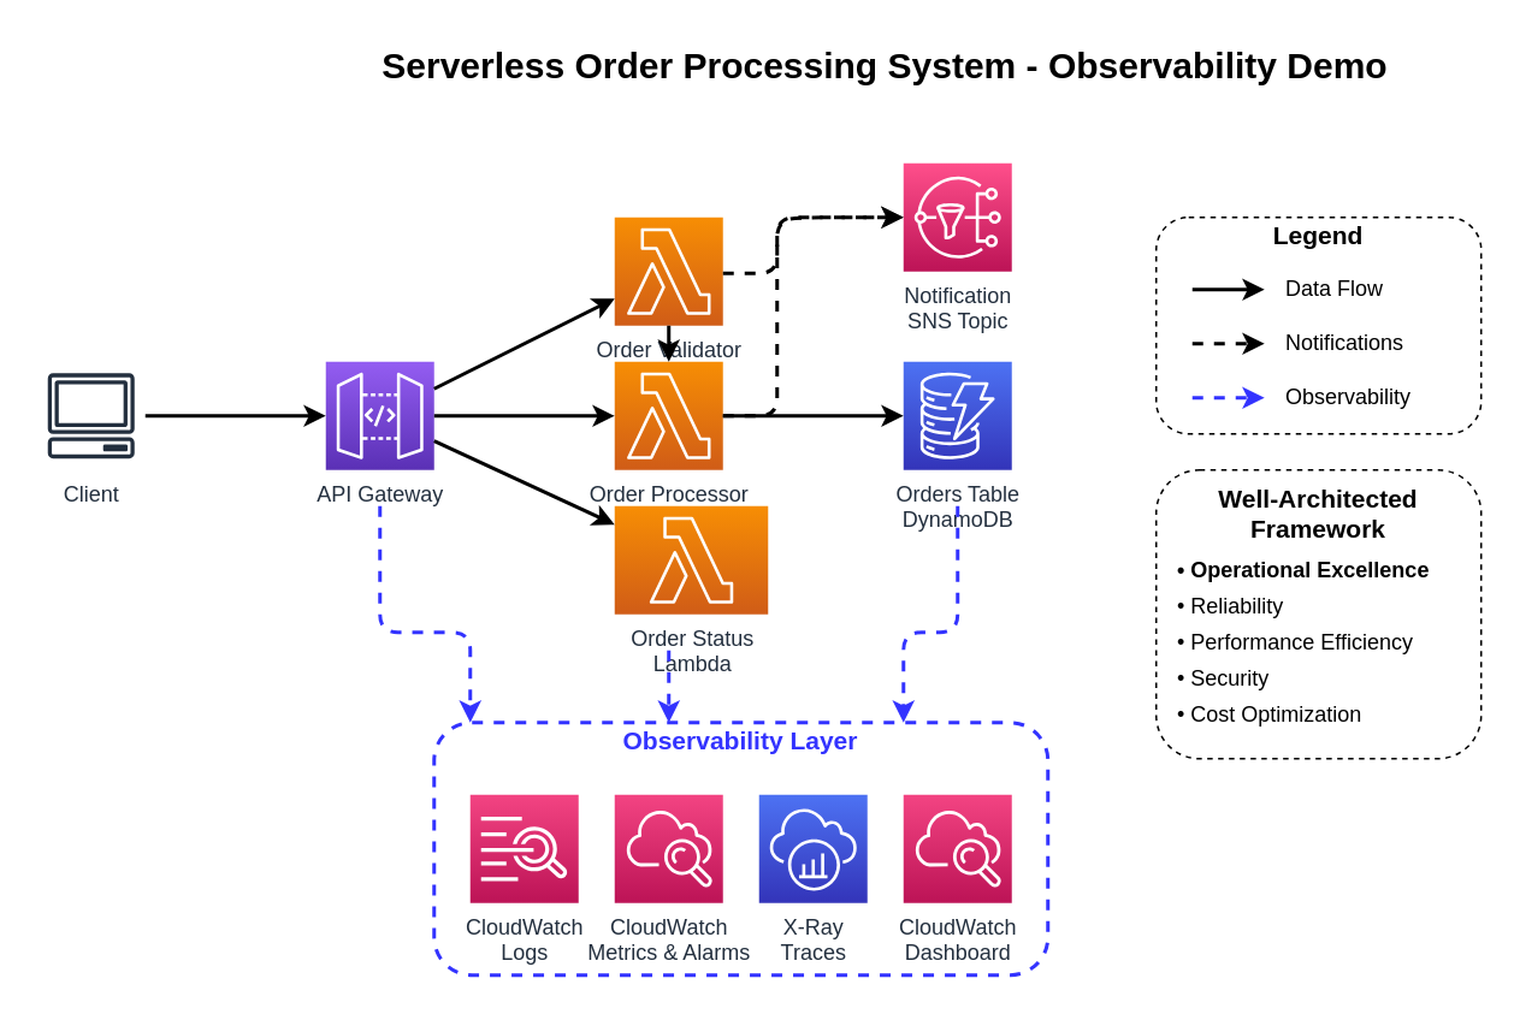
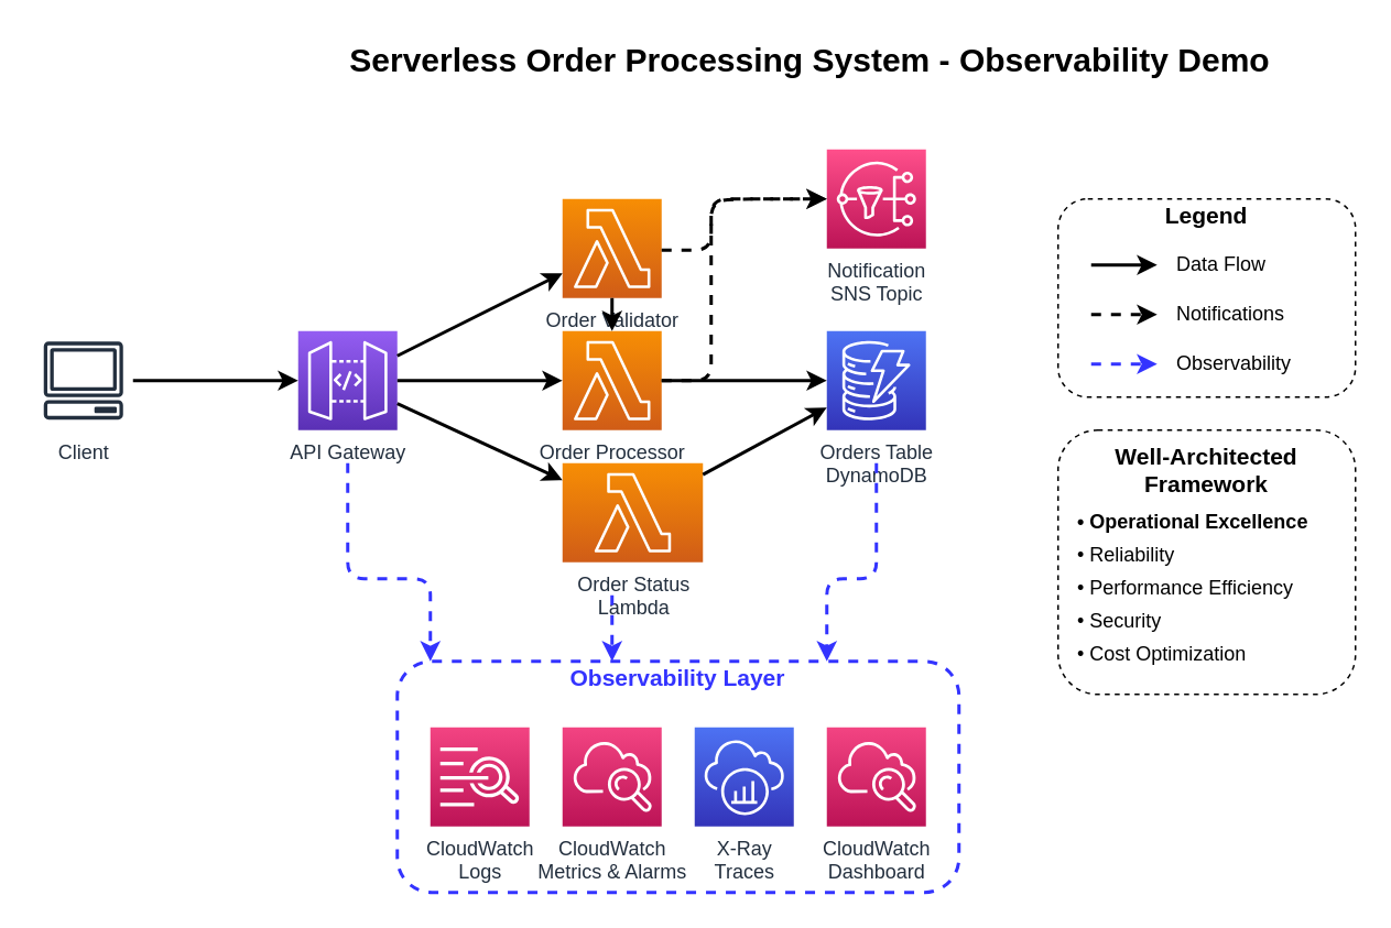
  <mxCell id="0" />
  <mxCell id="1" parent="0" />
  <mxCell id="2" value="Serverless Order Processing System - Observability Demo" style="text;html=1;strokeColor=none;fillColor=none;align=center;verticalAlign=middle;whiteSpace=wrap;rounded=0;fontSize=20;fontStyle=1" parent="1" vertex="1"><mxGeometry x="190" y="20" width="600" height="30" as="geometry" /></mxCell>
  <mxCell id="3" value="Client" style="outlineConnect=0;fontColor=#232F3E;gradientColor=none;strokeColor=#232F3E;fillColor=#ffffff;dashed=0;verticalLabelPosition=bottom;verticalAlign=top;align=center;html=1;fontSize=12;fontStyle=0;aspect=fixed;shape=mxgraph.aws4.resourceIcon;resIcon=mxgraph.aws4.client;" parent="1" vertex="1"><mxGeometry x="20" y="200" width="60" height="60" as="geometry" /></mxCell>
  <mxCell id="4" value="API Gateway" style="outlineConnect=0;fontColor=#232F3E;gradientColor=#945DF2;gradientDirection=north;fillColor=#5A30B5;strokeColor=#ffffff;dashed=0;verticalLabelPosition=bottom;verticalAlign=top;align=center;html=1;fontSize=12;fontStyle=0;aspect=fixed;shape=mxgraph.aws4.resourceIcon;resIcon=mxgraph.aws4.api_gateway;" parent="1" vertex="1"><mxGeometry x="180" y="200" width="60" height="60" as="geometry" /></mxCell>
  <mxCell id="5" value="Order Validator&lt;br&gt;Lambda" style="outlineConnect=0;fontColor=#232F3E;gradientColor=#F78E04;gradientDirection=north;fillColor=#D05C17;strokeColor=#ffffff;dashed=0;verticalLabelPosition=bottom;verticalAlign=top;align=center;html=1;fontSize=12;fontStyle=0;aspect=fixed;shape=mxgraph.aws4.resourceIcon;resIcon=mxgraph.aws4.lambda;" parent="1" vertex="1"><mxGeometry x="340" y="120" width="60" height="60" as="geometry" /></mxCell>
  <mxCell id="6" value="Order Processor&lt;br&gt;Lambda" style="outlineConnect=0;fontColor=#232F3E;gradientColor=#F78E04;gradientDirection=north;fillColor=#D05C17;strokeColor=#ffffff;dashed=0;verticalLabelPosition=bottom;verticalAlign=top;align=center;html=1;fontSize=12;fontStyle=0;aspect=fixed;shape=mxgraph.aws4.resourceIcon;resIcon=mxgraph.aws4.lambda;" parent="1" vertex="1"><mxGeometry x="340" y="200" width="60" height="60" as="geometry" /></mxCell>
  <mxCell id="7" value="Order Status&lt;br&gt;Lambda" style="outlineConnect=0;fontColor=#232F3E;gradientColor=#F78E04;gradientDirection=north;fillColor=#D05C17;strokeColor=#ffffff;dashed=0;verticalLabelPosition=bottom;verticalAlign=top;align=center;html=1;fontSize=12;fontStyle=0;aspect=fixed;shape=mxgraph.aws4.resourceIcon;resIcon=mxgraph.aws4.lambda;" parent="1" vertex="1"><mxGeometry x="340" y="280" width="85" height="60" as="geometry" /></mxCell>
  <mxCell id="8" value="Orders Table&lt;br&gt;DynamoDB" style="outlineConnect=0;fontColor=#232F3E;gradientColor=#4D72F3;gradientDirection=north;fillColor=#3334B9;strokeColor=#ffffff;dashed=0;verticalLabelPosition=bottom;verticalAlign=top;align=center;html=1;fontSize=12;fontStyle=0;aspect=fixed;shape=mxgraph.aws4.resourceIcon;resIcon=mxgraph.aws4.dynamodb;" parent="1" vertex="1"><mxGeometry x="500" y="200" width="60" height="60" as="geometry" /></mxCell>
  <mxCell id="9" value="Notification&lt;br&gt;SNS Topic" style="outlineConnect=0;fontColor=#232F3E;gradientColor=#FF4F8B;gradientDirection=north;fillColor=#BC1356;strokeColor=#ffffff;dashed=0;verticalLabelPosition=bottom;verticalAlign=top;align=center;html=1;fontSize=12;fontStyle=0;aspect=fixed;shape=mxgraph.aws4.resourceIcon;resIcon=mxgraph.aws4.sns;" parent="1" vertex="1"><mxGeometry x="500" y="90" width="60" height="60" as="geometry" /></mxCell>
  <mxCell id="10" value="CloudWatch&lt;br&gt;Metrics &amp; Alarms" style="outlineConnect=0;fontColor=#232F3E;gradientColor=#F34482;gradientDirection=north;fillColor=#BC1356;strokeColor=#ffffff;dashed=0;verticalLabelPosition=bottom;verticalAlign=top;align=center;html=1;fontSize=12;fontStyle=0;aspect=fixed;shape=mxgraph.aws4.resourceIcon;resIcon=mxgraph.aws4.cloudwatch;" parent="1" vertex="1"><mxGeometry x="340" y="440" width="60" height="60" as="geometry" /></mxCell>
  <mxCell id="11" value="CloudWatch&lt;br&gt;Logs" style="outlineConnect=0;fontColor=#232F3E;gradientColor=#F34482;gradientDirection=north;fillColor=#BC1356;strokeColor=#ffffff;dashed=0;verticalLabelPosition=bottom;verticalAlign=top;align=center;html=1;fontSize=12;fontStyle=0;aspect=fixed;shape=mxgraph.aws4.resourceIcon;resIcon=mxgraph.aws4.cloudwatch_logs;" parent="1" vertex="1"><mxGeometry x="260" y="440" width="60" height="60" as="geometry" /></mxCell>
  <mxCell id="12" value="X-Ray&lt;br&gt;Traces" style="outlineConnect=0;fontColor=#232F3E;gradientColor=#4D72F3;gradientDirection=north;fillColor=#3334B9;strokeColor=#ffffff;dashed=0;verticalLabelPosition=bottom;verticalAlign=top;align=center;html=1;fontSize=12;fontStyle=0;aspect=fixed;shape=mxgraph.aws4.resourceIcon;resIcon=mxgraph.aws4.xray;" parent="1" vertex="1"><mxGeometry x="420" y="440" width="60" height="60" as="geometry" /></mxCell>
  <mxCell id="13" value="CloudWatch&lt;br&gt;Dashboard" style="outlineConnect=0;fontColor=#232F3E;gradientColor=#F34482;gradientDirection=north;fillColor=#BC1356;strokeColor=#ffffff;dashed=0;verticalLabelPosition=bottom;verticalAlign=top;align=center;html=1;fontSize=12;fontStyle=0;aspect=fixed;shape=mxgraph.aws4.resourceIcon;resIcon=mxgraph.aws4.cloudwatch;" parent="1" vertex="1"><mxGeometry x="500" y="440" width="60" height="60" as="geometry" /></mxCell>
  <mxCell id="14" value="" style="endArrow=classic;html=1;strokeWidth=2;" parent="1" source="3" target="4" edge="1"><mxGeometry width="50" height="50" relative="1" as="geometry"><mxPoint x="90" y="230" as="sourcePoint" /><mxPoint x="140" y="180" as="targetPoint" /></mxGeometry></mxCell>
  <mxCell id="15" value="" style="endArrow=classic;html=1;strokeWidth=2;" parent="1" source="4" target="5" edge="1"><mxGeometry width="50" height="50" relative="1" as="geometry"><mxPoint x="240" y="200" as="sourcePoint" /><mxPoint x="290" y="150" as="targetPoint" /></mxGeometry></mxCell>
  <mxCell id="16" value="" style="endArrow=classic;html=1;strokeWidth=2;" parent="1" source="4" target="6" edge="1"><mxGeometry width="50" height="50" relative="1" as="geometry"><mxPoint x="240" y="230" as="sourcePoint" /><mxPoint x="290" y="230" as="targetPoint" /></mxGeometry></mxCell>
  <mxCell id="17" value="" style="endArrow=classic;html=1;strokeWidth=2;" parent="1" source="4" target="7" edge="1"><mxGeometry width="50" height="50" relative="1" as="geometry"><mxPoint x="240" y="260" as="sourcePoint" /><mxPoint x="290" y="310" as="targetPoint" /></mxGeometry></mxCell>
  <mxCell id="18" value="" style="endArrow=classic;html=1;strokeWidth=2;" parent="1" source="6" target="8" edge="1"><mxGeometry width="50" height="50" relative="1" as="geometry"><mxPoint x="400" y="230" as="sourcePoint" /><mxPoint x="450" y="230" as="targetPoint" /></mxGeometry></mxCell>
+ <mxCell id="19" value="" style="endArrow=classic;html=1;strokeWidth=2;" parent="1" source="7" target="8" edge="1"><mxGeometry width="50" height="50" relative="1" as="geometry"><mxPoint x="400" y="310" as="sourcePoint" /><mxPoint x="450" y="260" as="targetPoint" /></mxGeometry></mxCell>
  <mxCell id="20" value="" style="endArrow=classic;html=1;strokeWidth=2;" parent="1" source="5" target="6" edge="1"><mxGeometry width="50" height="50" relative="1" as="geometry"><mxPoint x="370" y="180" as="sourcePoint" /><mxPoint x="370" y="200" as="targetPoint" /></mxGeometry></mxCell>
  <mxCell id="21" value="" style="rounded=1;whiteSpace=wrap;html=1;fillColor=none;dashed=1;strokeWidth=2;strokeColor=#3333FF;" parent="1" vertex="1"><mxGeometry x="240" y="400" width="340" height="140" as="geometry" /></mxCell>
  <mxCell id="22" value="Observability Layer" style="text;html=1;strokeColor=none;fillColor=none;align=center;verticalAlign=middle;whiteSpace=wrap;rounded=0;fontSize=14;fontStyle=1;fontColor=#3333FF" parent="1" vertex="1"><mxGeometry x="340" y="400" width="140" height="20" as="geometry" /></mxCell>
  <mxCell id="23" value="" style="endArrow=classic;html=1;strokeWidth=2;strokeColor=#3333FF;dashed=1;" parent="1" edge="1"><mxGeometry width="50" height="50" relative="1" as="geometry"><mxPoint x="370" y="360" as="sourcePoint" /><mxPoint x="370" y="400" as="targetPoint" /></mxGeometry></mxCell>
  <mxCell id="24" value="" style="endArrow=classic;html=1;strokeWidth=2;strokeColor=#3333FF;dashed=1;" parent="1" edge="1"><mxGeometry width="50" height="50" relative="1" as="geometry"><mxPoint x="210" y="280" as="sourcePoint" /><mxPoint x="260" y="400" as="targetPoint" /><Array as="points"><mxPoint x="210" y="350" /><mxPoint x="260" y="350" /></Array></mxGeometry></mxCell>
  <mxCell id="25" value="" style="endArrow=classic;html=1;strokeWidth=2;strokeColor=#3333FF;dashed=1;" parent="1" edge="1"><mxGeometry width="50" height="50" relative="1" as="geometry"><mxPoint x="530" y="280" as="sourcePoint" /><mxPoint x="500" y="400" as="targetPoint" /><Array as="points"><mxPoint x="530" y="350" /><mxPoint x="500" y="350" /></Array></mxGeometry></mxCell>
  <mxCell id="26" value="" style="rounded=1;whiteSpace=wrap;html=1;fillColor=none;dashed=1;strokeWidth=1;" parent="1" vertex="1"><mxGeometry x="640" y="120" width="180" height="120" as="geometry" /></mxCell>
  <mxCell id="27" value="Legend" style="text;html=1;strokeColor=none;fillColor=none;align=center;verticalAlign=middle;whiteSpace=wrap;rounded=0;fontSize=14;fontStyle=1" parent="1" vertex="1"><mxGeometry x="640" y="120" width="180" height="20" as="geometry" /></mxCell>
  <mxCell id="28" value="" style="endArrow=classic;html=1;strokeWidth=2;" parent="1" edge="1"><mxGeometry width="50" height="50" relative="1" as="geometry"><mxPoint x="660" y="160" as="sourcePoint" /><mxPoint x="700" y="160" as="targetPoint" /></mxGeometry></mxCell>
  <mxCell id="29" value="Data Flow" style="text;html=1;strokeColor=none;fillColor=none;align=left;verticalAlign=middle;whiteSpace=wrap;rounded=0;" parent="1" vertex="1"><mxGeometry x="710" y="150" width="100" height="20" as="geometry" /></mxCell>
  <mxCell id="30" value="" style="endArrow=classic;html=1;strokeWidth=2;dashed=1;" parent="1" edge="1"><mxGeometry width="50" height="50" relative="1" as="geometry"><mxPoint x="660" y="190" as="sourcePoint" /><mxPoint x="700" y="190" as="targetPoint" /></mxGeometry></mxCell>
  <mxCell id="31" value="Notifications" style="text;html=1;strokeColor=none;fillColor=none;align=left;verticalAlign=middle;whiteSpace=wrap;rounded=0;" parent="1" vertex="1"><mxGeometry x="710" y="180" width="100" height="20" as="geometry" /></mxCell>
  <mxCell id="32" value="" style="endArrow=classic;html=1;strokeWidth=2;strokeColor=#3333FF;dashed=1;" parent="1" edge="1"><mxGeometry width="50" height="50" relative="1" as="geometry"><mxPoint x="660" y="220" as="sourcePoint" /><mxPoint x="700" y="220" as="targetPoint" /></mxGeometry></mxCell>
  <mxCell id="33" value="Observability" style="text;html=1;strokeColor=none;fillColor=none;align=left;verticalAlign=middle;whiteSpace=wrap;rounded=0;" parent="1" vertex="1"><mxGeometry x="710" y="210" width="100" height="20" as="geometry" /></mxCell>
  <mxCell id="34" value="" style="rounded=1;whiteSpace=wrap;html=1;fillColor=none;dashed=1;strokeWidth=1;" parent="1" vertex="1"><mxGeometry x="640" y="260" width="180" height="160" as="geometry" /></mxCell>
  <mxCell id="35" value="Well-Architected Framework" style="text;html=1;strokeColor=none;fillColor=none;align=center;verticalAlign=middle;whiteSpace=wrap;rounded=0;fontSize=14;fontStyle=1" parent="1" vertex="1"><mxGeometry x="640" y="279" width="180" height="10" as="geometry" /></mxCell>
  <mxCell id="36" value="• Operational Excellence" style="text;html=1;strokeColor=none;fillColor=none;align=left;verticalAlign=middle;whiteSpace=wrap;rounded=0;fontStyle=1" parent="1" vertex="1"><mxGeometry x="650" y="306" width="160" height="20" as="geometry" /></mxCell>
  <mxCell id="37" value="• Reliability" style="text;html=1;strokeColor=none;fillColor=none;align=left;verticalAlign=middle;whiteSpace=wrap;rounded=0;" parent="1" vertex="1"><mxGeometry x="650" y="326" width="160" height="20" as="geometry" /></mxCell>
  <mxCell id="38" value="• Performance Efficiency" style="text;html=1;strokeColor=none;fillColor=none;align=left;verticalAlign=middle;whiteSpace=wrap;rounded=0;" parent="1" vertex="1"><mxGeometry x="650" y="346" width="160" height="20" as="geometry" /></mxCell>
  <mxCell id="39" value="• Security" style="text;html=1;strokeColor=none;fillColor=none;align=left;verticalAlign=middle;whiteSpace=wrap;rounded=0;" parent="1" vertex="1"><mxGeometry x="650" y="366" width="160" height="20" as="geometry" /></mxCell>
  <mxCell id="40" value="• Cost Optimization" style="text;html=1;strokeColor=none;fillColor=none;align=left;verticalAlign=middle;whiteSpace=wrap;rounded=0;" parent="1" vertex="1"><mxGeometry x="650" y="386" width="160" height="20" as="geometry" /></mxCell>
  <mxCell id="41" value="" style="endArrow=classic;html=1;strokeWidth=2;dashed=1;" edge="1" parent="1" target="9"><mxGeometry width="50" height="50" relative="1" as="geometry"><mxPoint x="400" y="230" as="sourcePoint" /><mxPoint x="470" y="120" as="targetPoint" /><Array as="points"><mxPoint x="430" y="230" /><mxPoint x="430" y="200" /><mxPoint x="430" y="120" /><mxPoint x="460" y="120" /></Array></mxGeometry></mxCell>
  <mxCell id="42" value="" style="endArrow=classic;html=1;strokeWidth=2;dashed=1;" edge="1" parent="1"><mxGeometry width="50" height="50" relative="1" as="geometry"><mxPoint x="400" y="151" as="sourcePoint" /><mxPoint x="500" y="120" as="targetPoint" /><Array as="points"><mxPoint x="430" y="151" /><mxPoint x="430" y="121" /><mxPoint x="450" y="120" /></Array></mxGeometry></mxCell>
